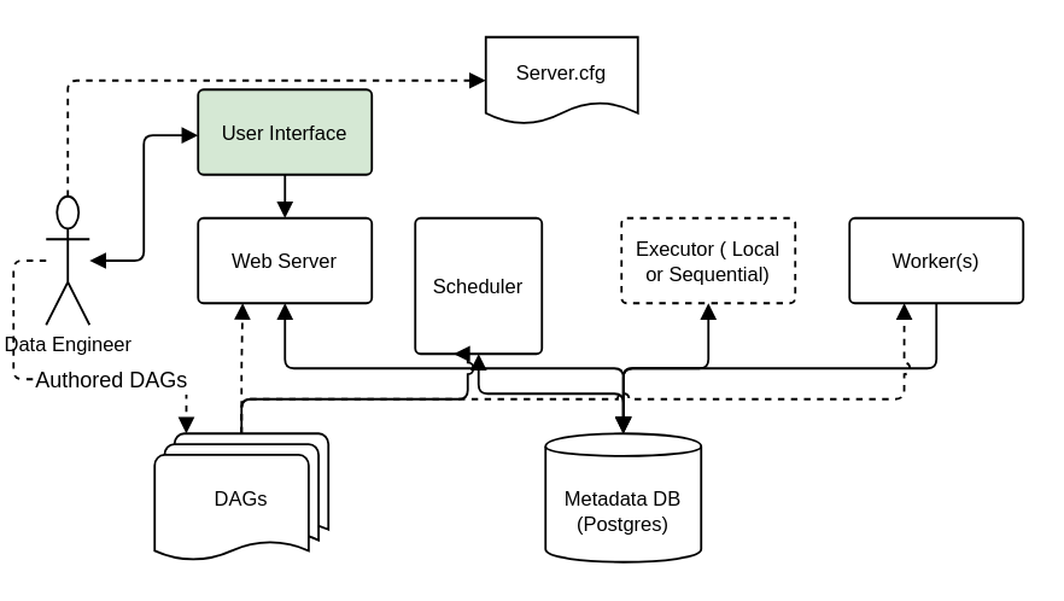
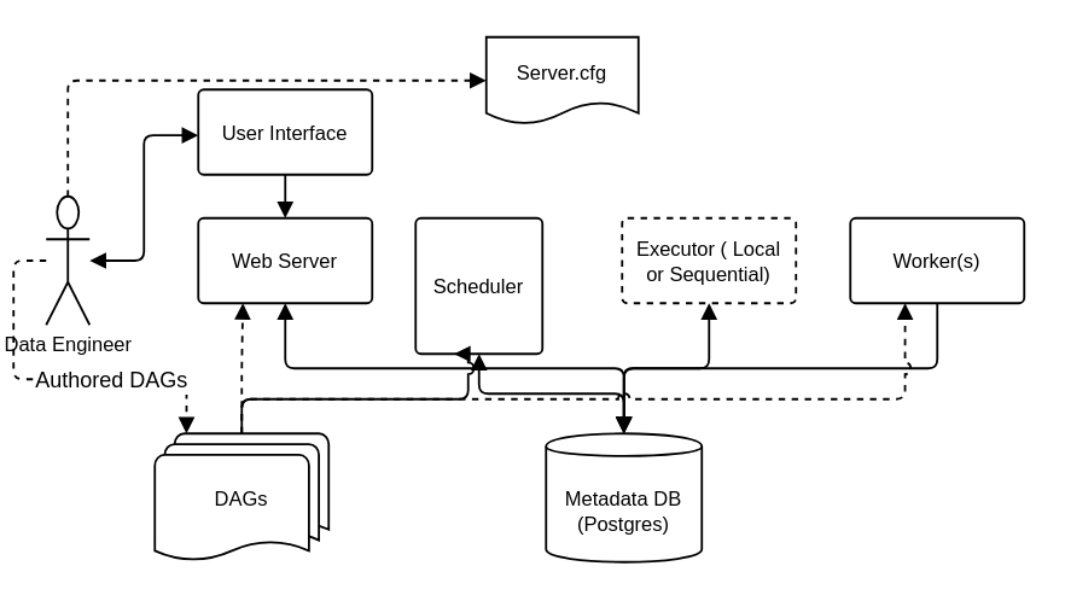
  <mxCell id="0" />
  <mxCell id="1" parent="0" />
  <mxCell id="2" value="Server.cfg" style="html=1;whiteSpace=wrap;shape=document;fontSize=11;fontColor=#000000;spacing=5;strokeOpacity=100;rounded=1;absoluteArcSize=1;arcSize=6;strokeWidth=1.2;size=0.25;spacingTop=-8;" vertex="1" parent="1"><mxGeometry x="263" y="20" width="84" height="48" as="geometry" /></mxCell>
- <mxCell id="3" value="User Interface" style="html=1;whiteSpace=wrap;fontSize=11;fontColor=#000000;spacing=5;strokeOpacity=100;rounded=1;absoluteArcSize=1;arcSize=6;strokeWidth=1.2;fillColor=#d5e8d4;" vertex="1" parent="1"><mxGeometry x="104" y="49" width="96" height="47" as="geometry" /></mxCell>
+ <mxCell id="3" value="User Interface" style="html=1;whiteSpace=wrap;;fontSize=11;fontColor=#000000;spacing=5;strokeOpacity=100;rounded=1;absoluteArcSize=1;arcSize=6;strokeWidth=1.2;" vertex="1" parent="1"><mxGeometry x="104" y="49" width="96" height="47" as="geometry" /></mxCell>
  <mxCell id="4" value="Web Server" style="html=1;whiteSpace=wrap;;fontSize=11;fontColor=#000000;spacing=5;strokeOpacity=100;rounded=1;absoluteArcSize=1;arcSize=6;strokeWidth=1.2;" vertex="1" parent="1"><mxGeometry x="104" y="120" width="96" height="47" as="geometry" /></mxCell>
  <mxCell id="5" value="" style="html=1;jettySize=18;fontSize=11;strokeWidth=1.2;rounded=1;arcSize=10;edgeStyle=orthogonalEdgeStyle;startArrow=none;endArrow=block;endFill=1;exitX=0.5;exitY=1.013;exitPerimeter=1;entryX=0.5;entryY=-0.013;entryPerimeter=1;" edge="1" parent="1" source="3" target="4"><mxGeometry width="100" height="100" relative="1" as="geometry" /></mxCell>
  <mxCell id="6" value="Data Engineer" style="html=1;whiteSpace=wrap;shape=umlActor;labelPosition=center;verticalLabelPosition=bottom;verticalAlign=top;whiteSpace=nowrap;fontSize=11;fontColor=#000000;spacing=0;strokeOpacity=100;rounded=1;absoluteArcSize=1;arcSize=6;strokeWidth=1.2;" vertex="1" parent="1"><mxGeometry x="20" y="108" width="24" height="71" as="geometry" /></mxCell>
  <mxCell id="7" value="" style="html=1;jettySize=18;fontSize=11;strokeWidth=1.2;rounded=1;arcSize=10;edgeStyle=orthogonalEdgeStyle;startArrow=block;endFill=1;endArrow=block;endFill=1;exitX=0.554;exitY=0.5;exitPerimeter=1;entryX=-0.006;entryY=0.539;entryPerimeter=1;" edge="1" parent="1" source="6" target="3"><mxGeometry width="100" height="100" relative="1" as="geometry" /></mxCell>
  <mxCell id="8" value="Metadata DB (Postgres)" style="html=1;whiteSpace=wrap;shape=cylinder;size=0.1;anchorPointDirection=0;boundedLbl=1;;fontSize=11;fontColor=#000000;spacing=5;strokeOpacity=100;rounded=1;absoluteArcSize=1;arcSize=6;strokeWidth=1.2;" vertex="1" parent="1"><mxGeometry x="296" y="239" width="86" height="71" as="geometry" /></mxCell>
  <mxCell id="9" value="Scheduler" style="html=1;whiteSpace=wrap;;fontSize=11;fontColor=#000000;spacing=5;strokeOpacity=100;rounded=1;absoluteArcSize=1;arcSize=6;strokeWidth=1.2;" vertex="1" parent="1"><mxGeometry x="224" y="120" width="70" height="75" as="geometry" /></mxCell>
  <mxCell id="10" value="Executor ( Local or Sequential)" style="html=1;whiteSpace=wrap;;fontSize=11;fontColor=#000000;spacing=5;strokeOpacity=100;rounded=1;absoluteArcSize=1;arcSize=6;dashed=1;strokeWidth=1.2;" vertex="1" parent="1"><mxGeometry x="338" y="120" width="96" height="47" as="geometry" /></mxCell>
  <mxCell id="11" value="Worker(s)" style="html=1;whiteSpace=wrap;;fontSize=11;fontColor=#000000;spacing=5;strokeOpacity=100;rounded=1;absoluteArcSize=1;arcSize=6;strokeWidth=1.2;" vertex="1" parent="1"><mxGeometry x="464" y="120" width="96" height="47" as="geometry" /></mxCell>
  <mxCell id="12" value="" style="html=1;jettySize=18;fontSize=11;strokeWidth=1.2;rounded=1;arcSize=10;edgeStyle=orthogonalEdgeStyle;startArrow=block;endFill=1;endArrow=block;endFill=1;exitX=0.5;exitY=1.013;exitPerimeter=1;entryX=0.5;entryY=-0.008;entryPerimeter=1;" edge="1" parent="1" source="4" target="8"><mxGeometry width="100" height="100" relative="1" as="geometry" /></mxCell>
  <mxCell id="13" value="" style="html=1;jettySize=18;fontSize=11;strokeWidth=1.2;rounded=1;arcSize=10;edgeStyle=orthogonalEdgeStyle;startArrow=block;endFill=1;endArrow=block;endFill=1;exitX=0.5;exitY=1.013;exitPerimeter=1;entryX=0.5;entryY=-0.008;entryPerimeter=1;" edge="1" parent="1" source="9" target="8"><mxGeometry width="100" height="100" relative="1" as="geometry" /></mxCell>
  <mxCell id="14" value="" style="html=1;jettySize=18;fontSize=11;strokeWidth=1.2;rounded=1;arcSize=10;edgeStyle=orthogonalEdgeStyle;startArrow=block;endFill=1;endArrow=block;endFill=1;exitX=0.5;exitY=1.013;exitPerimeter=1;entryX=0.5;entryY=-0.008;entryPerimeter=1;" edge="1" parent="1" source="10" target="8"><mxGeometry width="100" height="100" relative="1" as="geometry" /></mxCell>
  <mxCell id="15" value="" style="html=1;jettySize=18;fontSize=11;strokeWidth=1.2;rounded=1;arcSize=10;edgeStyle=orthogonalEdgeStyle;startArrow=none;endArrow=block;endFill=1;exitX=0.5;exitY=1.013;exitPerimeter=1;entryX=0.5;entryY=-0.008;entryPerimeter=1;" edge="1" parent="1" source="11" target="8"><mxGeometry width="100" height="100" relative="1" as="geometry" /></mxCell>
  <mxCell id="16" value="DAGs" style="html=1;whiteSpace=wrap;shape=mxgraph.flowchart.multi-document;fontSize=11;fontColor=#000000;spacing=5;strokeOpacity=100;rounded=1;absoluteArcSize=1;arcSize=6;strokeWidth=1.2;" vertex="1" parent="1"><mxGeometry x="80" y="239" width="96" height="71" as="geometry" /></mxCell>
  <mxCell id="17" value="" style="html=1;jettySize=18;fontSize=11;strokeWidth=1.2;rounded=1;arcSize=10;edgeStyle=orthogonalEdgeStyle;startArrow=none;endArrow=block;endFill=1;exitX=0.5;exitY=-0.008;exitPerimeter=1;entryX=0.25;entryY=1.013;entryPerimeter=1;dashed=1;" edge="1" parent="1" source="16" target="4"><mxGeometry width="100" height="100" relative="1" as="geometry" /></mxCell>
  <mxCell id="18" value="" style="html=1;jettySize=18;fontSize=11;strokeWidth=1.2;rounded=1;arcSize=10;edgeStyle=orthogonalEdgeStyle;startArrow=none;endArrow=block;endFill=1;exitX=0.5;exitY=-0.008;exitPerimeter=1;entryX=0.31;entryY=1.013;entryPerimeter=1;dashed=1;jumpStyle=arc;" edge="1" parent="1" source="16" target="11"><mxGeometry width="100" height="100" relative="1" as="geometry"><Array as="points"><mxPoint x="128" y="220" /><mxPoint x="494" y="220" /></Array></mxGeometry></mxCell>
  <mxCell id="19" value="" style="html=1;jettySize=18;fontSize=11;strokeWidth=1.2;rounded=1;arcSize=10;edgeStyle=orthogonalEdgeStyle;startArrow=none;endArrow=block;endFill=1;exitX=0.455;exitY=0.5;exitPerimeter=1;entryX=0.177;entryY=-0.008;entryPerimeter=1;dashed=1;" edge="1" parent="1" source="6" target="16"><mxGeometry width="100" height="100" relative="1" as="geometry" /></mxCell>
  <mxCell id="20" value="Authored DAGs" style="text;html=1;resizable=0;labelBackgroundColor=#ffffff;align=center;verticalAlign=middle;" vertex="1" parent="19"><mxGeometry x="0.314" relative="1" as="geometry" /></mxCell>
  <mxCell id="21" value="" style="html=1;jettySize=18;fontSize=11;strokeWidth=1.2;rounded=1;arcSize=10;edgeStyle=orthogonalEdgeStyle;startArrow=none;endArrow=block;endFill=1;exitX=0.5;exitY=-0.008;exitPerimeter=1;entryX=0.297;entryY=1.013;entryPerimeter=1;jumpStyle=arc;" edge="1" parent="1" source="16" target="9"><mxGeometry width="100" height="100" relative="1" as="geometry"><Array as="points"><mxPoint x="128" y="220" /><mxPoint x="253" y="220" /></Array></mxGeometry></mxCell>
  <mxCell id="22" value="" style="html=1;jettySize=18;fontSize=11;strokeWidth=1.2;rounded=1;arcSize=10;edgeStyle=orthogonalEdgeStyle;startArrow=block;endFill=1;endArrow=none;exitX=-0.007;exitY=0.5;exitPerimeter=1;entryX=0.5;entryY=-0.009;entryPerimeter=1;dashed=1;" edge="1" parent="1" source="2" target="6"><mxGeometry width="100" height="100" relative="1" as="geometry" /></mxCell>
